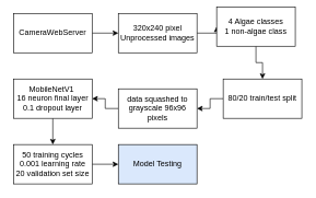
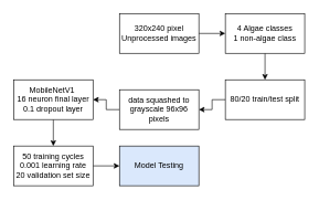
  <mxCell id="0" />
  <mxCell id="1" parent="0" />
- <mxCell id="2" style="edgeStyle=orthogonalEdgeStyle;rounded=0;orthogonalLoop=1;jettySize=auto;html=1;exitX=1;exitY=0.5;exitDx=0;exitDy=0;entryX=0;entryY=0.5;entryDx=0;entryDy=0;" edge="1" parent="1" source="3" target="5"><mxGeometry relative="1" as="geometry" /></mxCell>
- <mxCell id="3" value="CameraWebServer" style="rounded=0;whiteSpace=wrap;html=1;" vertex="1" parent="1"><mxGeometry x="20" y="20" width="120" height="60" as="geometry" /></mxCell>
  <mxCell id="4" style="edgeStyle=orthogonalEdgeStyle;rounded=0;orthogonalLoop=1;jettySize=auto;html=1;exitX=1;exitY=0.5;exitDx=0;exitDy=0;entryX=0;entryY=0.5;entryDx=0;entryDy=0;" edge="1" parent="1" source="5" target="7"><mxGeometry relative="1" as="geometry" /></mxCell>
  <mxCell id="5" value="320x240 pixel&lt;br&gt;Unprocessed images" style="rounded=0;whiteSpace=wrap;html=1;" vertex="1" parent="1"><mxGeometry x="180" y="20" width="120" height="60" as="geometry" /></mxCell>
  <mxCell id="6" style="edgeStyle=orthogonalEdgeStyle;rounded=0;orthogonalLoop=1;jettySize=auto;html=1;exitX=0.5;exitY=1;exitDx=0;exitDy=0;entryX=0.5;entryY=0;entryDx=0;entryDy=0;" edge="1" parent="1" source="7" target="9"><mxGeometry relative="1" as="geometry" /></mxCell>
- <mxCell id="7" value="4 Algae classes&lt;br&gt;1 non-algae class" style="rounded=0;whiteSpace=wrap;html=1;" vertex="1" parent="1"><mxGeometry x="330" y="10" width="120" height="60" as="geometry" /></mxCell>
+ <mxCell id="7" value="4 Algae classes&lt;br&gt;1 non-algae class" style="rounded=0;whiteSpace=wrap;html=1;" vertex="1" parent="1"><mxGeometry x="340" y="20" width="120" height="60" as="geometry" /></mxCell>
  <mxCell id="8" style="edgeStyle=orthogonalEdgeStyle;rounded=0;orthogonalLoop=1;jettySize=auto;html=1;exitX=0;exitY=0.5;exitDx=0;exitDy=0;entryX=1;entryY=0.5;entryDx=0;entryDy=0;" edge="1" parent="1" source="9" target="11"><mxGeometry relative="1" as="geometry" /></mxCell>
  <mxCell id="9" value="80/20 train/test split" style="rounded=0;whiteSpace=wrap;html=1;" vertex="1" parent="1"><mxGeometry x="340" y="120" width="120" height="60" as="geometry" /></mxCell>
  <mxCell id="10" style="edgeStyle=orthogonalEdgeStyle;rounded=0;orthogonalLoop=1;jettySize=auto;html=1;exitX=0;exitY=0.5;exitDx=0;exitDy=0;entryX=1;entryY=0.5;entryDx=0;entryDy=0;" edge="1" parent="1" source="11" target="15"><mxGeometry relative="1" as="geometry" /></mxCell>
  <mxCell id="11" value="data squashed to grayscale 96x96 pixels" style="rounded=0;whiteSpace=wrap;html=1;" vertex="1" parent="1"><mxGeometry x="180" y="135" width="120" height="60" as="geometry" /></mxCell>
  <mxCell id="12" style="edgeStyle=orthogonalEdgeStyle;rounded=0;orthogonalLoop=1;jettySize=auto;html=1;exitX=1;exitY=0.5;exitDx=0;exitDy=0;entryX=0;entryY=0.5;entryDx=0;entryDy=0;" edge="1" parent="1" source="13" target="16"><mxGeometry relative="1" as="geometry" /></mxCell>
  <mxCell id="13" value="50 training cycles&lt;br&gt;0.001 learning rate&lt;br&gt;20 validation set size" style="rounded=0;whiteSpace=wrap;html=1;" vertex="1" parent="1"><mxGeometry x="20" y="220" width="120" height="60" as="geometry" /></mxCell>
  <mxCell id="14" style="edgeStyle=orthogonalEdgeStyle;rounded=0;orthogonalLoop=1;jettySize=auto;html=1;exitX=0.5;exitY=1;exitDx=0;exitDy=0;entryX=0.5;entryY=0;entryDx=0;entryDy=0;" edge="1" parent="1" source="15" target="13"><mxGeometry relative="1" as="geometry" /></mxCell>
  <mxCell id="15" value="MobileNetV1&amp;nbsp;&lt;br&gt;16 neuron final layer&lt;br&gt;0.1 dropout layer" style="rounded=0;whiteSpace=wrap;html=1;" vertex="1" parent="1"><mxGeometry x="20" y="120" width="120" height="60" as="geometry" /></mxCell>
  <mxCell id="16" value="Model Testing" style="rounded=0;whiteSpace=wrap;html=1;fillColor=#dae8fc;" vertex="1" parent="1"><mxGeometry x="180" y="220" width="120" height="60" as="geometry" /></mxCell>
